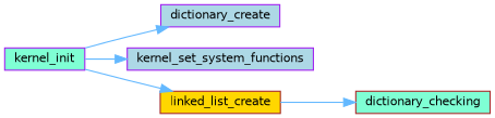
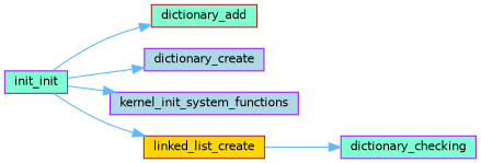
  digraph {
    rankdir=LR
    node [color=purple fillcolor=aquamarine fontname=Helvetica fontsize=10 shape=box style=filled]
    edge [color=steelblue1 fontname=Helvetica fontsize=10 labelfontname=Helvetica labelfontsize=10 style=solid]
-   n1 [fontcolor=black height=0.2 label=kernel_init width=0.4]
+   n1 [fontcolor=black height=0.2 label=init_init width=0.4]
+   n2 [color=brown height=0.2 label=dictionary_add width=0.4]
    n3 [fillcolor=lightblue height=0.2 label=dictionary_create width=0.4]
-   n4 [fillcolor=lightblue height=0.2 label=kernel_set_system_functions width=0.4]
+   n4 [fillcolor=lightblue height=0.2 label=kernel_init_system_functions width=0.4]
    n5 [color=brown fillcolor=gold height=0.2 label=linked_list_create width=0.4]
-   n6 [color=brown height=0.2 label=dictionary_checking width=0.4]
+   n6 [height=0.2 label=dictionary_checking width=0.4]
+   n1 -> n2
    n1 -> n3
    n1 -> n4
    n1 -> n5
    n5 -> n6
  }
